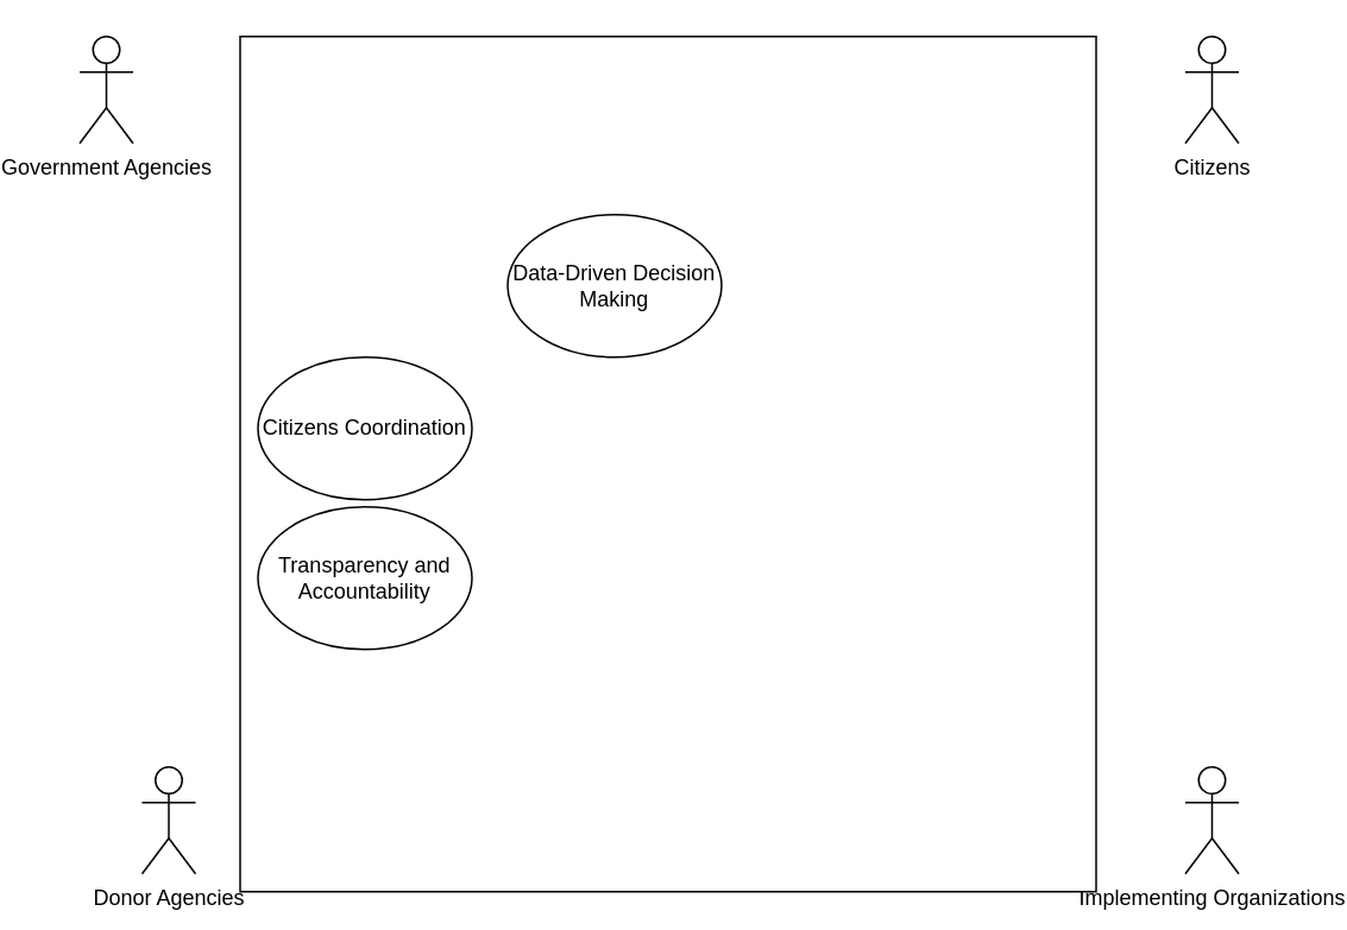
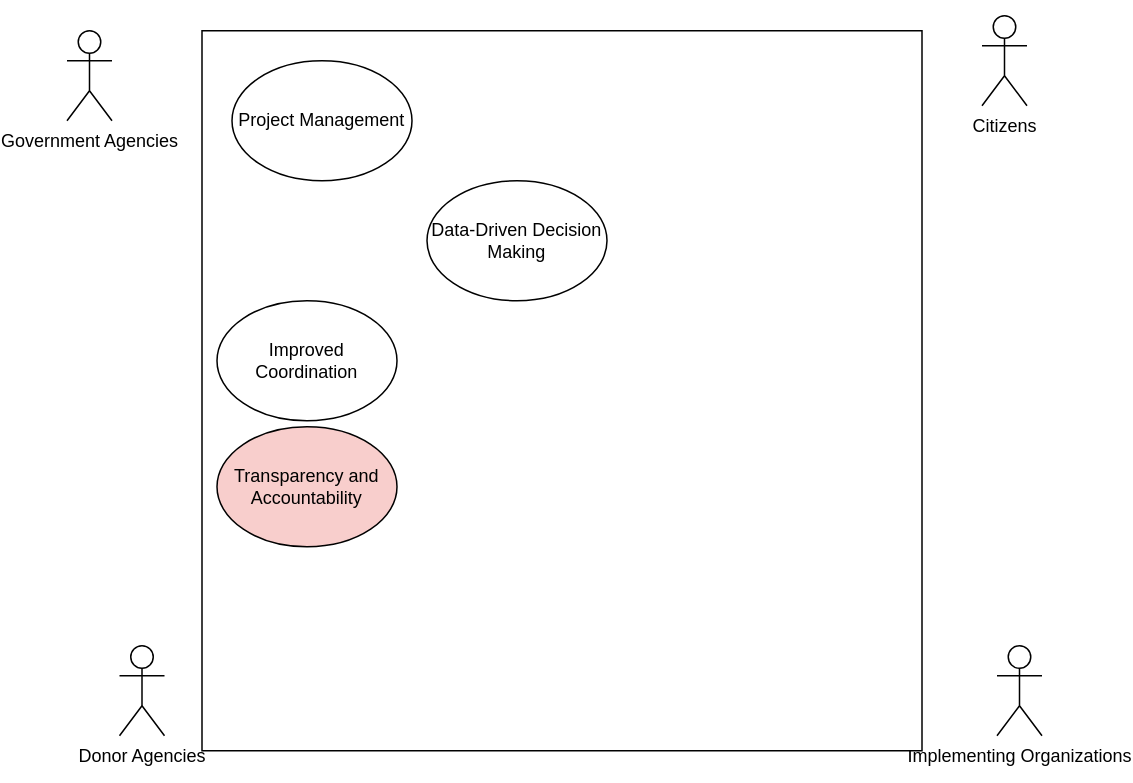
  <mxCell id="0" />
  <mxCell id="1" parent="0" />
  <mxCell id="2" value="Government Agencies" style="shape=umlActor;verticalLabelPosition=bottom;verticalAlign=top;html=1;outlineConnect=0;" vertex="1" parent="1"><mxGeometry x="20" y="20" width="30" height="60" as="geometry" /></mxCell>
  <mxCell id="3" value="Donor Agencies" style="shape=umlActor;verticalLabelPosition=bottom;verticalAlign=top;html=1;outlineConnect=0;" vertex="1" parent="1"><mxGeometry x="55" y="430" width="30" height="60" as="geometry" /></mxCell>
  <mxCell id="4" value="Implementing Organizations" style="shape=umlActor;verticalLabelPosition=bottom;verticalAlign=top;html=1;outlineConnect=0;" vertex="1" parent="1"><mxGeometry x="640" y="430" width="30" height="60" as="geometry" /></mxCell>
- <mxCell id="5" value="Citizens" style="shape=umlActor;verticalLabelPosition=bottom;verticalAlign=top;html=1;outlineConnect=0;" vertex="1" parent="1"><mxGeometry x="640" y="20" width="30" height="60" as="geometry" /></mxCell>
+ <mxCell id="5" value="Citizens" style="shape=umlActor;verticalLabelPosition=bottom;verticalAlign=top;html=1;outlineConnect=0;" vertex="1" parent="1"><mxGeometry x="630" y="10" width="30" height="60" as="geometry" /></mxCell>
  <mxCell id="6" value="" style="whiteSpace=wrap;html=1;aspect=fixed;" vertex="1" parent="1"><mxGeometry x="110" y="20" width="480" height="480" as="geometry" /></mxCell>
+ <mxCell id="7" value="Project Management" style="ellipse;whiteSpace=wrap;html=1;" vertex="1" parent="1"><mxGeometry x="130" y="40" width="120" height="80" as="geometry" /></mxCell>
  <mxCell id="8" value="Data-Driven Decision Making" style="ellipse;whiteSpace=wrap;html=1;" vertex="1" parent="1"><mxGeometry x="260" y="120" width="120" height="80" as="geometry" /></mxCell>
- <mxCell id="9" value="Citizens Coordination" style="ellipse;whiteSpace=wrap;html=1;" vertex="1" parent="1"><mxGeometry x="120" y="200" width="120" height="80" as="geometry" /></mxCell>
- <mxCell id="10" value="Transparency and Accountability" style="ellipse;whiteSpace=wrap;html=1;" vertex="1" parent="1"><mxGeometry x="120" y="284" width="120" height="80" as="geometry" /></mxCell>
+ <mxCell id="9" value="Improved Coordination" style="ellipse;whiteSpace=wrap;html=1;" vertex="1" parent="1"><mxGeometry x="120" y="200" width="120" height="80" as="geometry" /></mxCell>
+ <mxCell id="10" value="Transparency and Accountability" style="ellipse;whiteSpace=wrap;html=1;fillColor=#f8cecc;" vertex="1" parent="1"><mxGeometry x="120" y="284" width="120" height="80" as="geometry" /></mxCell>
